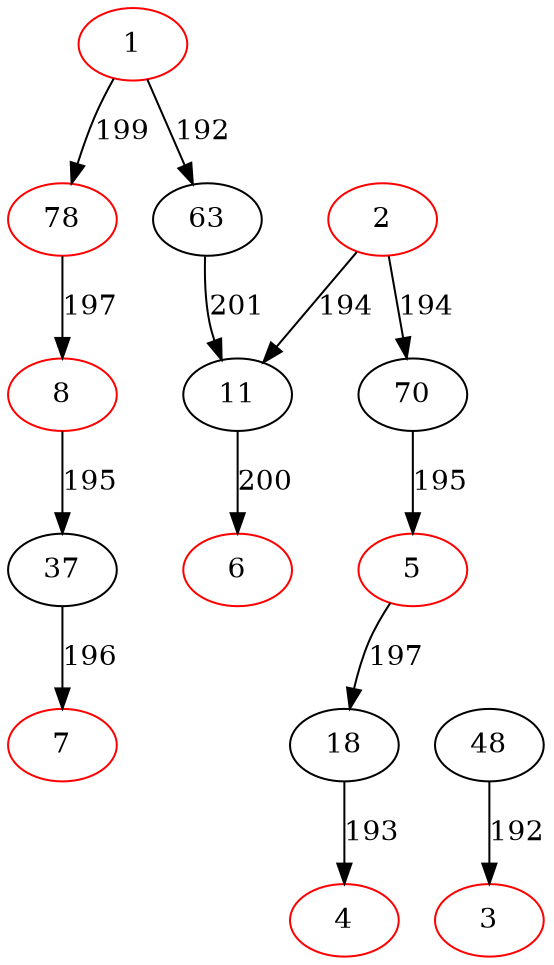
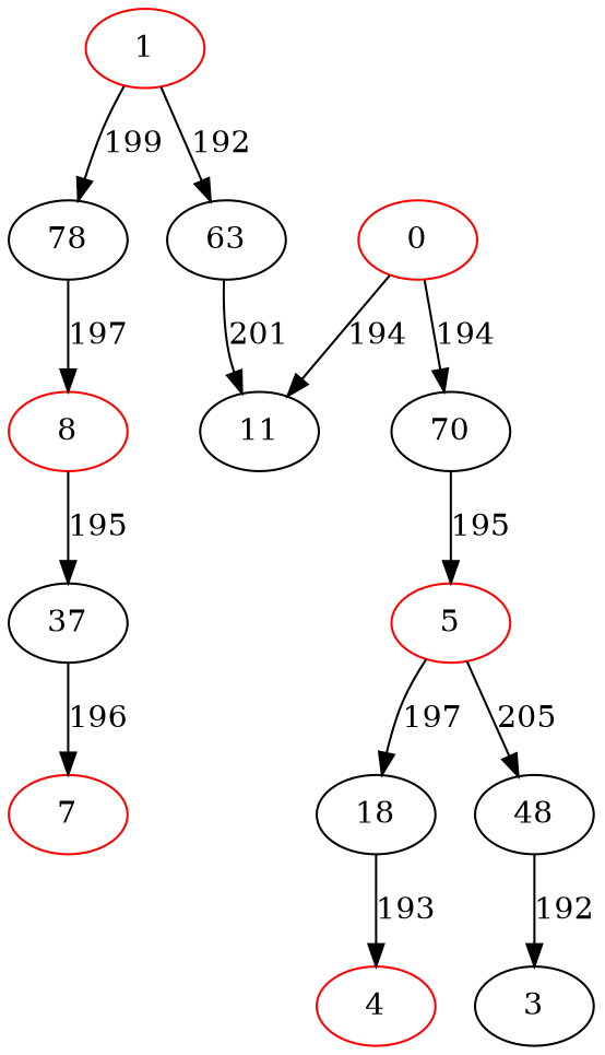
  digraph {
    node [color=red]
-   78
+   78 [color=black]
    1
    63 [color=black]
    37 [color=black]
    7
    8
    11 [color=black]
    70 [color=black]
-   2
+   2 [label=0]
    5
-   6
    18 [color=black]
    48 [color=black]
    4
-   3
+   3 [color=black]
    78 -> 8 [label=197]
    1 -> 78 [label=199]
    1 -> 63 [label=192]
    63 -> 11 [label=201]
    37 -> 7 [label=196]
    8 -> 37 [label=195]
-   11 -> 6 [label=200]
    70 -> 5 [label=195]
    2 -> 11 [label=194]
    2 -> 70 [label=194]
    5 -> 18 [label=197]
+   5 -> 48 [label=205]
    18 -> 4 [label=193]
    48 -> 3 [label=192]
  }
